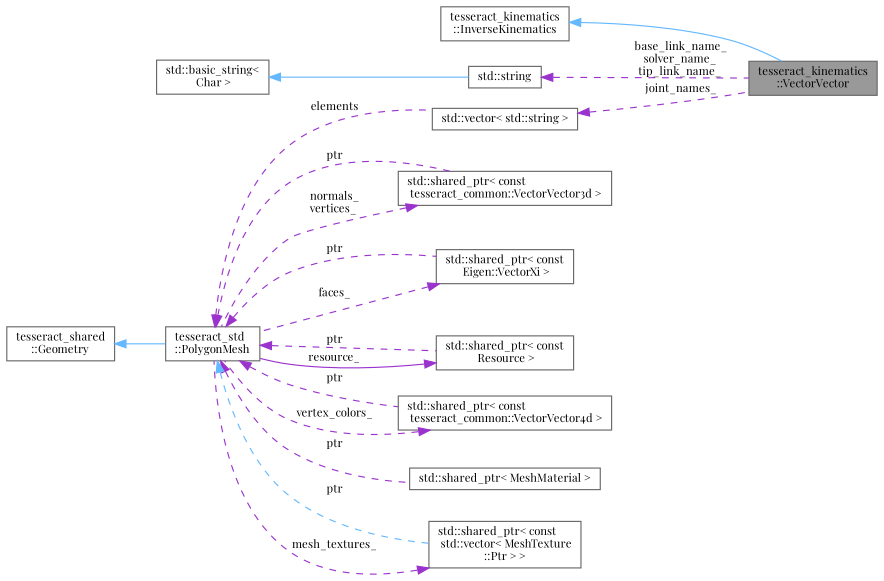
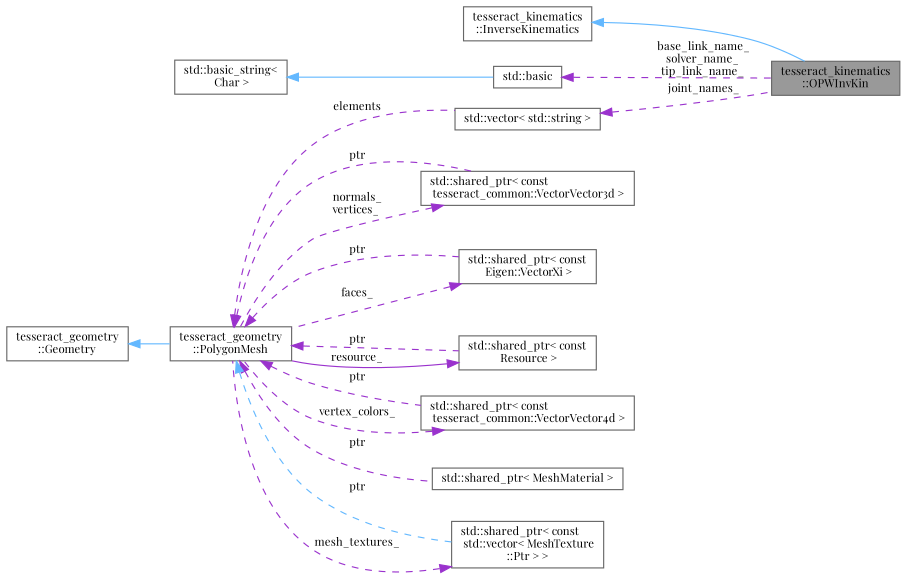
  digraph {
    fontname="Playfair Display"
    rankdir=LR
    node [color=gray40 fillcolor=white fontname="Playfair Display" fontsize=10 shape=box style=filled]
    edge [color=darkorchid3 dir=back fontname="Playfair Display" fontsize=10 labelfontname=Helvetica labelfontsize=10 style=dashed]
-   n1 [fillcolor=grey60 fontcolor=black height=0.2 label="tesseract_kinematics\l::VectorVector" width=0.4]
+   n1 [fillcolor=grey60 fontcolor=black height=0.2 label="tesseract_kinematics\l::OPWInvKin" width=0.4]
    n2 [height=0.2 label="tesseract_kinematics\l::InverseKinematics" width=0.4]
-   n3 [height=0.2 label="std::string" width=0.4]
+   n3 [height=0.2 label="std::basic" width=0.4]
    n4 [height=0.2 label="std::basic_string\<\l Char \>" width=0.4]
    n5 [height=0.2 label="std::vector\< std::string \>" width=0.4]
-   n6 [height=0.2 label="tesseract_std\l::PolygonMesh" width=0.4]
+   n6 [height=0.2 label="tesseract_geometry\l::PolygonMesh" width=0.4]
    n7 [height=0.2 label="std::shared_ptr\< const\l tesseract_common::VectorVector3d \>" width=0.4]
    n8 [height=0.2 label="std::shared_ptr\< const\l Eigen::VectorXi \>" width=0.4]
    n9 [height=0.2 label="std::shared_ptr\< const\l Resource \>" width=0.4]
    n10 [height=0.2 label="std::shared_ptr\< const\l tesseract_common::VectorVector4d \>" width=0.4]
    n11 [height=0.2 label="std::shared_ptr\< MeshMaterial \>" width=0.4]
    n12 [height=0.2 label="std::shared_ptr\< const\l std::vector\< MeshTexture\l::Ptr \> \>" width=0.4]
-   n13 [height=0.2 label="tesseract_shared\l::Geometry" width=0.4]
+   n13 [height=0.2 label="tesseract_geometry\l::Geometry" width=0.4]
    n2 -> n1 [color=steelblue1 style=solid]
    n3 -> n1 [label=" base_link_name_\nsolver_name_\ntip_link_name_"]
    n4 -> n3 [color=steelblue1 style=solid]
    n5 -> n1 [label=" joint_names_"]
    n6 -> n5 [label=" elements"]
    n6 -> n7 [label=" ptr"]
    n6 -> n8 [label=" ptr"]
    n6 -> n9 [label=" ptr"]
    n6 -> n10 [label=" ptr"]
    n6 -> n11 [label=" ptr"]
    n6 -> n12 [color=steelblue1 label=" ptr"]
    n7 -> n6 [label=" normals_\nvertices_"]
    n8 -> n6 [label=" faces_"]
    n9 -> n6 [label=" resource_" style=solid]
    n10 -> n6 [label=" vertex_colors_"]
    n12 -> n6 [label=" mesh_textures_"]
    n13 -> n6 [color=steelblue1 style=solid]
  }
